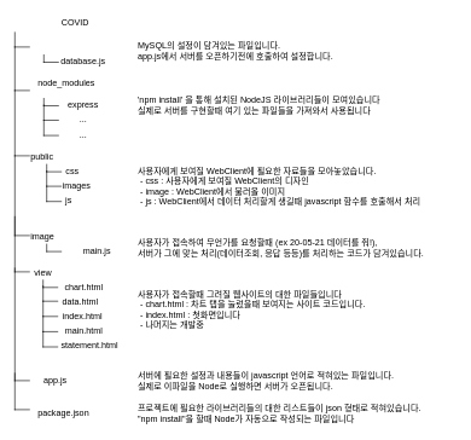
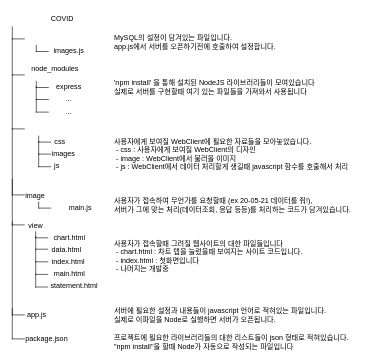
  <mxCell id="0" />
  <mxCell id="1" parent="0" />
  <mxCell id="2" value="COVID" style="text;html=1;align=center;verticalAlign=middle;resizable=0;points=[];autosize=1;" vertex="1" parent="1"><mxGeometry x="78" y="20" width="50" height="20" as="geometry" /></mxCell>
- <mxCell id="3" value="database.js" style="text;html=1;align=center;verticalAlign=middle;resizable=0;points=[];autosize=1;" vertex="1" parent="1"><mxGeometry x="74" y="74" width="80" height="20" as="geometry" /></mxCell>
+ <mxCell id="3" value="images.js" style="text;html=1;align=center;verticalAlign=middle;resizable=0;points=[];autosize=1;" vertex="1" parent="1"><mxGeometry x="74" y="74" width="80" height="20" as="geometry" /></mxCell>
  <mxCell id="4" value="node_modules" style="text;html=1;align=left;verticalAlign=middle;resizable=0;points=[];autosize=1;" vertex="1" parent="1"><mxGeometry x="50" y="104" width="90" height="20" as="geometry" /></mxCell>
- <mxCell id="5" value="public" style="text;html=1;align=left;verticalAlign=middle;resizable=0;points=[];autosize=1;" vertex="1" parent="1"><mxGeometry x="40" y="205" width="50" height="20" as="geometry" /></mxCell>
  <mxCell id="6" value="" style="shape=partialRectangle;whiteSpace=wrap;html=1;bottom=0;right=0;fillColor=none;rotation=0;direction=west;flipH=1;" vertex="1" parent="1"><mxGeometry x="60" y="75" width="20" height="10" as="geometry" /></mxCell>
  <mxCell id="7" value="express" style="text;html=1;align=center;verticalAlign=middle;resizable=0;points=[];autosize=1;" vertex="1" parent="1"><mxGeometry x="84" y="134" width="60" height="20" as="geometry" /></mxCell>
  <mxCell id="8" value="" style="shape=partialRectangle;whiteSpace=wrap;html=1;bottom=0;right=0;fillColor=none;rotation=0;direction=west;flipH=1;" vertex="1" parent="1"><mxGeometry x="60" y="135" width="20" height="10" as="geometry" /></mxCell>
  <mxCell id="9" value="..." style="text;html=1;align=center;verticalAlign=middle;resizable=0;points=[];autosize=1;" vertex="1" parent="1"><mxGeometry x="99" y="154" width="30" height="20" as="geometry" /></mxCell>
  <mxCell id="10" value="" style="shape=partialRectangle;whiteSpace=wrap;html=1;bottom=0;right=0;fillColor=none;rotation=0;direction=west;flipH=1;" vertex="1" parent="1"><mxGeometry x="60" y="144" width="20" height="21" as="geometry" /></mxCell>
  <mxCell id="11" value="..." style="text;html=1;align=center;verticalAlign=middle;resizable=0;points=[];autosize=1;" vertex="1" parent="1"><mxGeometry x="99" y="175" width="30" height="20" as="geometry" /></mxCell>
  <mxCell id="12" value="" style="shape=partialRectangle;whiteSpace=wrap;html=1;bottom=0;right=0;fillColor=none;rotation=0;direction=west;flipH=1;" vertex="1" parent="1"><mxGeometry x="60" y="165" width="20" height="21" as="geometry" /></mxCell>
  <mxCell id="13" value="css" style="text;html=1;align=center;verticalAlign=middle;resizable=0;points=[];autosize=1;" vertex="1" parent="1"><mxGeometry x="84" y="226" width="30" height="20" as="geometry" /></mxCell>
  <mxCell id="14" value="" style="shape=partialRectangle;whiteSpace=wrap;html=1;bottom=0;right=0;fillColor=none;rotation=0;direction=west;flipH=1;align=left;" vertex="1" parent="1"><mxGeometry x="64" y="226" width="20" height="10" as="geometry" /></mxCell>
  <mxCell id="15" value="images" style="text;html=1;align=center;verticalAlign=middle;resizable=0;points=[];autosize=1;" vertex="1" parent="1"><mxGeometry x="80" y="245" width="50" height="20" as="geometry" /></mxCell>
  <mxCell id="16" value="" style="shape=partialRectangle;whiteSpace=wrap;html=1;bottom=0;right=0;fillColor=none;rotation=0;direction=west;flipH=1;" vertex="1" parent="1"><mxGeometry x="64" y="235" width="20" height="21" as="geometry" /></mxCell>
  <mxCell id="17" value="js" style="text;html=1;align=center;verticalAlign=middle;resizable=0;points=[];autosize=1;" vertex="1" parent="1"><mxGeometry x="84" y="266" width="20" height="20" as="geometry" /></mxCell>
  <mxCell id="18" value="" style="shape=partialRectangle;whiteSpace=wrap;html=1;bottom=0;right=0;fillColor=none;rotation=0;direction=west;flipH=1;" vertex="1" parent="1"><mxGeometry x="64" y="256" width="20" height="21" as="geometry" /></mxCell>
  <mxCell id="19" value="image" style="text;html=1;align=left;verticalAlign=middle;resizable=0;points=[];autosize=1;" vertex="1" parent="1"><mxGeometry x="40" y="315" width="50" height="20" as="geometry" /></mxCell>
  <mxCell id="20" value="main.js" style="text;html=1;align=center;verticalAlign=middle;resizable=0;points=[];autosize=1;" vertex="1" parent="1"><mxGeometry x="108" y="335" width="50" height="20" as="geometry" /></mxCell>
  <mxCell id="21" value="" style="shape=partialRectangle;whiteSpace=wrap;html=1;bottom=0;right=0;fillColor=none;rotation=0;direction=west;flipH=1;" vertex="1" parent="1"><mxGeometry x="64" y="336" width="20" height="10" as="geometry" /></mxCell>
  <mxCell id="22" value="view" style="text;html=1;align=left;verticalAlign=middle;resizable=0;points=[];autosize=1;" vertex="1" parent="1"><mxGeometry x="45" y="364.5" width="40" height="20" as="geometry" /></mxCell>
  <mxCell id="23" value="chart.html" style="text;html=1;align=center;verticalAlign=middle;resizable=0;points=[];autosize=1;" vertex="1" parent="1"><mxGeometry x="80" y="384.5" width="70" height="20" as="geometry" /></mxCell>
  <mxCell id="24" value="" style="shape=partialRectangle;whiteSpace=wrap;html=1;bottom=0;right=0;fillColor=none;rotation=0;direction=west;flipH=1;" vertex="1" parent="1"><mxGeometry x="59" y="385.5" width="20" height="10" as="geometry" /></mxCell>
  <mxCell id="25" value="data.html" style="text;html=1;align=center;verticalAlign=middle;resizable=0;points=[];autosize=1;" vertex="1" parent="1"><mxGeometry x="80" y="404.5" width="60" height="20" as="geometry" /></mxCell>
  <mxCell id="26" value="" style="shape=partialRectangle;whiteSpace=wrap;html=1;bottom=0;right=0;fillColor=none;rotation=0;direction=west;flipH=1;" vertex="1" parent="1"><mxGeometry x="59" y="393.5" width="20" height="21" as="geometry" /></mxCell>
  <mxCell id="27" value="index.html" style="text;html=1;align=center;verticalAlign=middle;resizable=0;points=[];autosize=1;" vertex="1" parent="1"><mxGeometry x="78" y="424.5" width="70" height="20" as="geometry" /></mxCell>
  <mxCell id="28" value="" style="shape=partialRectangle;whiteSpace=wrap;html=1;bottom=0;right=0;fillColor=none;rotation=0;direction=west;flipH=1;" vertex="1" parent="1"><mxGeometry x="59" y="414.5" width="20" height="21" as="geometry" /></mxCell>
  <mxCell id="29" value="main.html" style="text;html=1;align=center;verticalAlign=middle;resizable=0;points=[];autosize=1;" vertex="1" parent="1"><mxGeometry x="80" y="445.5" width="70" height="20" as="geometry" /></mxCell>
  <mxCell id="30" value="" style="shape=partialRectangle;whiteSpace=wrap;html=1;bottom=0;right=0;fillColor=none;rotation=0;direction=west;flipH=1;" vertex="1" parent="1"><mxGeometry x="59" y="435.5" width="20" height="21" as="geometry" /></mxCell>
  <mxCell id="31" value="statement.html" style="text;html=1;align=center;verticalAlign=middle;resizable=0;points=[];autosize=1;" vertex="1" parent="1"><mxGeometry x="78" y="465.5" width="90" height="20" as="geometry" /></mxCell>
  <mxCell id="32" value="" style="shape=partialRectangle;whiteSpace=wrap;html=1;bottom=0;right=0;fillColor=none;rotation=0;direction=west;flipH=1;" vertex="1" parent="1"><mxGeometry x="59" y="456.5" width="20" height="21" as="geometry" /></mxCell>
  <mxCell id="33" value="" style="shape=partialRectangle;whiteSpace=wrap;html=1;bottom=0;right=0;fillColor=none;rotation=0;direction=west;flipH=1;" vertex="1" parent="1"><mxGeometry x="20" y="44" width="20" height="20" as="geometry" /></mxCell>
  <mxCell id="34" value="" style="shape=partialRectangle;whiteSpace=wrap;html=1;bottom=0;right=0;fillColor=none;rotation=0;direction=west;flipH=1;" vertex="1" parent="1"><mxGeometry x="20" y="64" width="20" height="60" as="geometry" /></mxCell>
  <mxCell id="35" value="" style="shape=partialRectangle;whiteSpace=wrap;html=1;bottom=0;right=0;fillColor=none;rotation=0;direction=west;flipH=1;" vertex="1" parent="1"><mxGeometry x="20" y="124" width="20" height="90" as="geometry" /></mxCell>
  <mxCell id="36" value="" style="shape=partialRectangle;whiteSpace=wrap;html=1;bottom=0;right=0;fillColor=none;rotation=0;direction=west;flipH=1;" vertex="1" parent="1"><mxGeometry x="20" y="214" width="20" height="110" as="geometry" /></mxCell>
  <mxCell id="37" value="" style="shape=partialRectangle;whiteSpace=wrap;html=1;bottom=0;right=0;fillColor=none;rotation=0;direction=west;flipH=1;" vertex="1" parent="1"><mxGeometry x="20" y="298" width="20" height="76" as="geometry" /></mxCell>
  <mxCell id="38" value="MySQL의 설정이 담겨있는 파일입니다.&lt;br&gt;app.js에서 서버를 오픈하기전에 호출하여 설정합니다." style="text;html=1;align=left;verticalAlign=middle;resizable=0;points=[];autosize=1;" vertex="1" parent="1"><mxGeometry x="188" y="54" width="300" height="30" as="geometry" /></mxCell>
  <mxCell id="39" value="'npm install' 을 통해 설치된 NodeJS 라이브러리들이 모여있습니다&lt;br&gt;실제로 서버를 구현할때 여기 있는 파일들을 가져와서 사용됩니다" style="text;html=1;align=left;verticalAlign=middle;resizable=0;points=[];autosize=1;" vertex="1" parent="1"><mxGeometry x="188" y="129" width="370" height="30" as="geometry" /></mxCell>
  <mxCell id="40" value="사용자에게 보여질 WebClient에 필요한 자료들을 모아놓았습니다.&lt;br&gt;&amp;nbsp;- css : 사용자에게 보여질 WebClient의 디자인&lt;br&gt;&amp;nbsp;- image : WebClient에서 불러올 이미지&lt;br&gt;&amp;nbsp;- js : WebClient에서 데이터 처리할게 생길때 javascript 함수를 호출해서 처리" style="text;html=1;align=left;verticalAlign=middle;resizable=0;points=[];autosize=1;" vertex="1" parent="1"><mxGeometry x="188" y="226" width="430" height="60" as="geometry" /></mxCell>
  <mxCell id="41" value="사용자가 접속하여 무언가를 요청할때 (ex 20-05-21 데이터를 줘!),&lt;br&gt;서버가 그에 맞는 처리(데이터조회, 응답 등등)를 처리하는 코드가 담겨있습니다." style="text;html=1;align=left;verticalAlign=middle;resizable=0;points=[];autosize=1;" vertex="1" parent="1"><mxGeometry x="188" y="326" width="440" height="30" as="geometry" /></mxCell>
  <mxCell id="42" value="사용자가 접속할때 그려질 웹사이트의 대한 파일들입니다&lt;br&gt;&amp;nbsp;- chart.html : 차트 탭을 눌렀을때 보여지는 사이트 코드입니다.&lt;br&gt;&amp;nbsp;- index.html : 첫화면입니다&lt;br&gt;&amp;nbsp;- 나머지는 개발중" style="text;html=1;align=left;verticalAlign=middle;resizable=0;points=[];autosize=1;" vertex="1" parent="1"><mxGeometry x="188" y="395.5" width="350" height="60" as="geometry" /></mxCell>
- <mxCell id="43" value="app.js" style="text;html=1;align=left;verticalAlign=middle;resizable=0;points=[];autosize=1;" vertex="1" parent="1"><mxGeometry x="58" y="514" width="50" height="20" as="geometry" /></mxCell>
+ <mxCell id="43" value="app.js" style="text;html=1;align=left;verticalAlign=middle;resizable=0;points=[];autosize=1;" vertex="1" parent="1"><mxGeometry x="43" y="514" width="50" height="20" as="geometry" /></mxCell>
  <mxCell id="44" value="" style="shape=partialRectangle;whiteSpace=wrap;html=1;bottom=0;right=0;fillColor=none;rotation=0;direction=west;flipH=1;" vertex="1" parent="1"><mxGeometry x="20" y="369" width="20" height="155" as="geometry" /></mxCell>
- <mxCell id="45" value="package.json" style="text;html=1;align=left;verticalAlign=middle;resizable=0;points=[];autosize=1;" vertex="1" parent="1"><mxGeometry x="50" y="559" width="90" height="20" as="geometry" /></mxCell>
+ <mxCell id="45" value="package.json" style="text;html=1;align=left;verticalAlign=middle;resizable=0;points=[];autosize=1;" vertex="1" parent="1"><mxGeometry x="40" y="554" width="90" height="20" as="geometry" /></mxCell>
  <mxCell id="46" value="" style="shape=partialRectangle;whiteSpace=wrap;html=1;bottom=0;right=0;fillColor=none;rotation=0;direction=west;flipH=1;" vertex="1" parent="1"><mxGeometry x="20" y="514" width="20" height="50" as="geometry" /></mxCell>
  <mxCell id="47" value="서버에 필요한 설정과 내용들이 javascript 언어로 적혀있는 파일입니다.&lt;br&gt;실제로 이파일을 Node로 실행하면 서버가 오픈됩니다." style="text;html=1;align=left;verticalAlign=middle;resizable=0;points=[];autosize=1;" vertex="1" parent="1"><mxGeometry x="188" y="509" width="390" height="30" as="geometry" /></mxCell>
  <mxCell id="48" value="프로젝트에 필요한 라이브러리들의 대한 리스트들이 json 형태로 적혀있습니다.&lt;br&gt;&quot;npm install&quot;을 할때 Node가 자동으로 작성되는 파일입니다" style="text;html=1;align=left;verticalAlign=middle;resizable=0;points=[];autosize=1;" vertex="1" parent="1"><mxGeometry x="188" y="554" width="440" height="30" as="geometry" /></mxCell>
